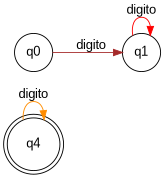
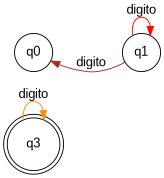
  digraph {
    fontname="Liberation Sans"
    rankdir=LR
    node [fontname="Liberation Sans" shape=circle]
    edge [fontname="Liberation Sans"]
-   q3 [shape=doublecircle label=q4]
+   q3 [shape=doublecircle]
    q0
    q1
    q3 -> q3 [color=darkorange label=digito]
-   q0 -> q1 [color=brown label=digito]
+   q1 -> q0 [color=brown label=digito]
    q1 -> q1 [color=red label=digito]
  }
